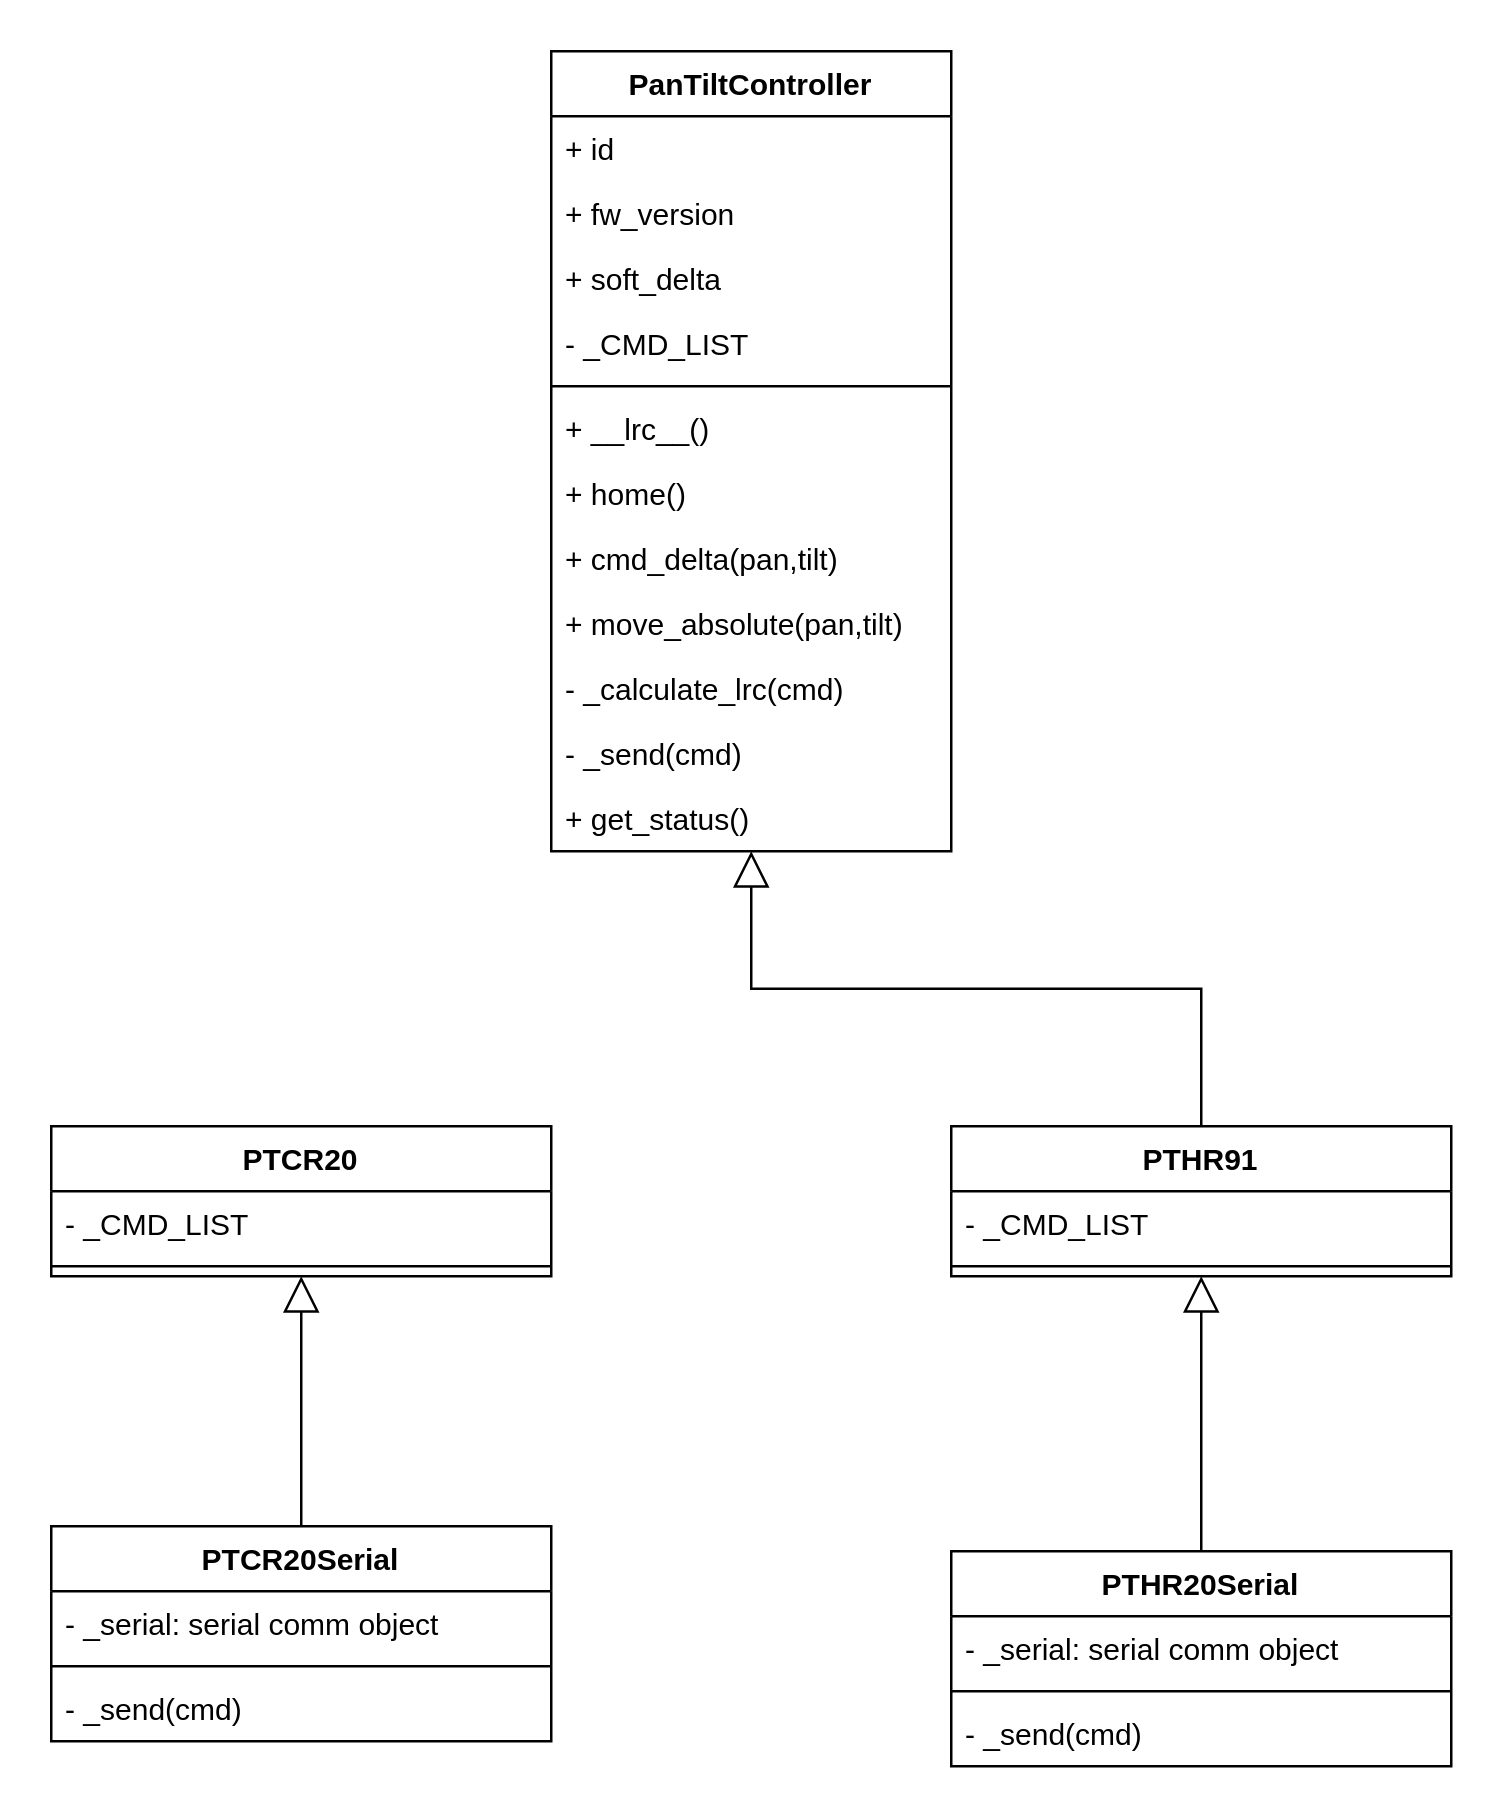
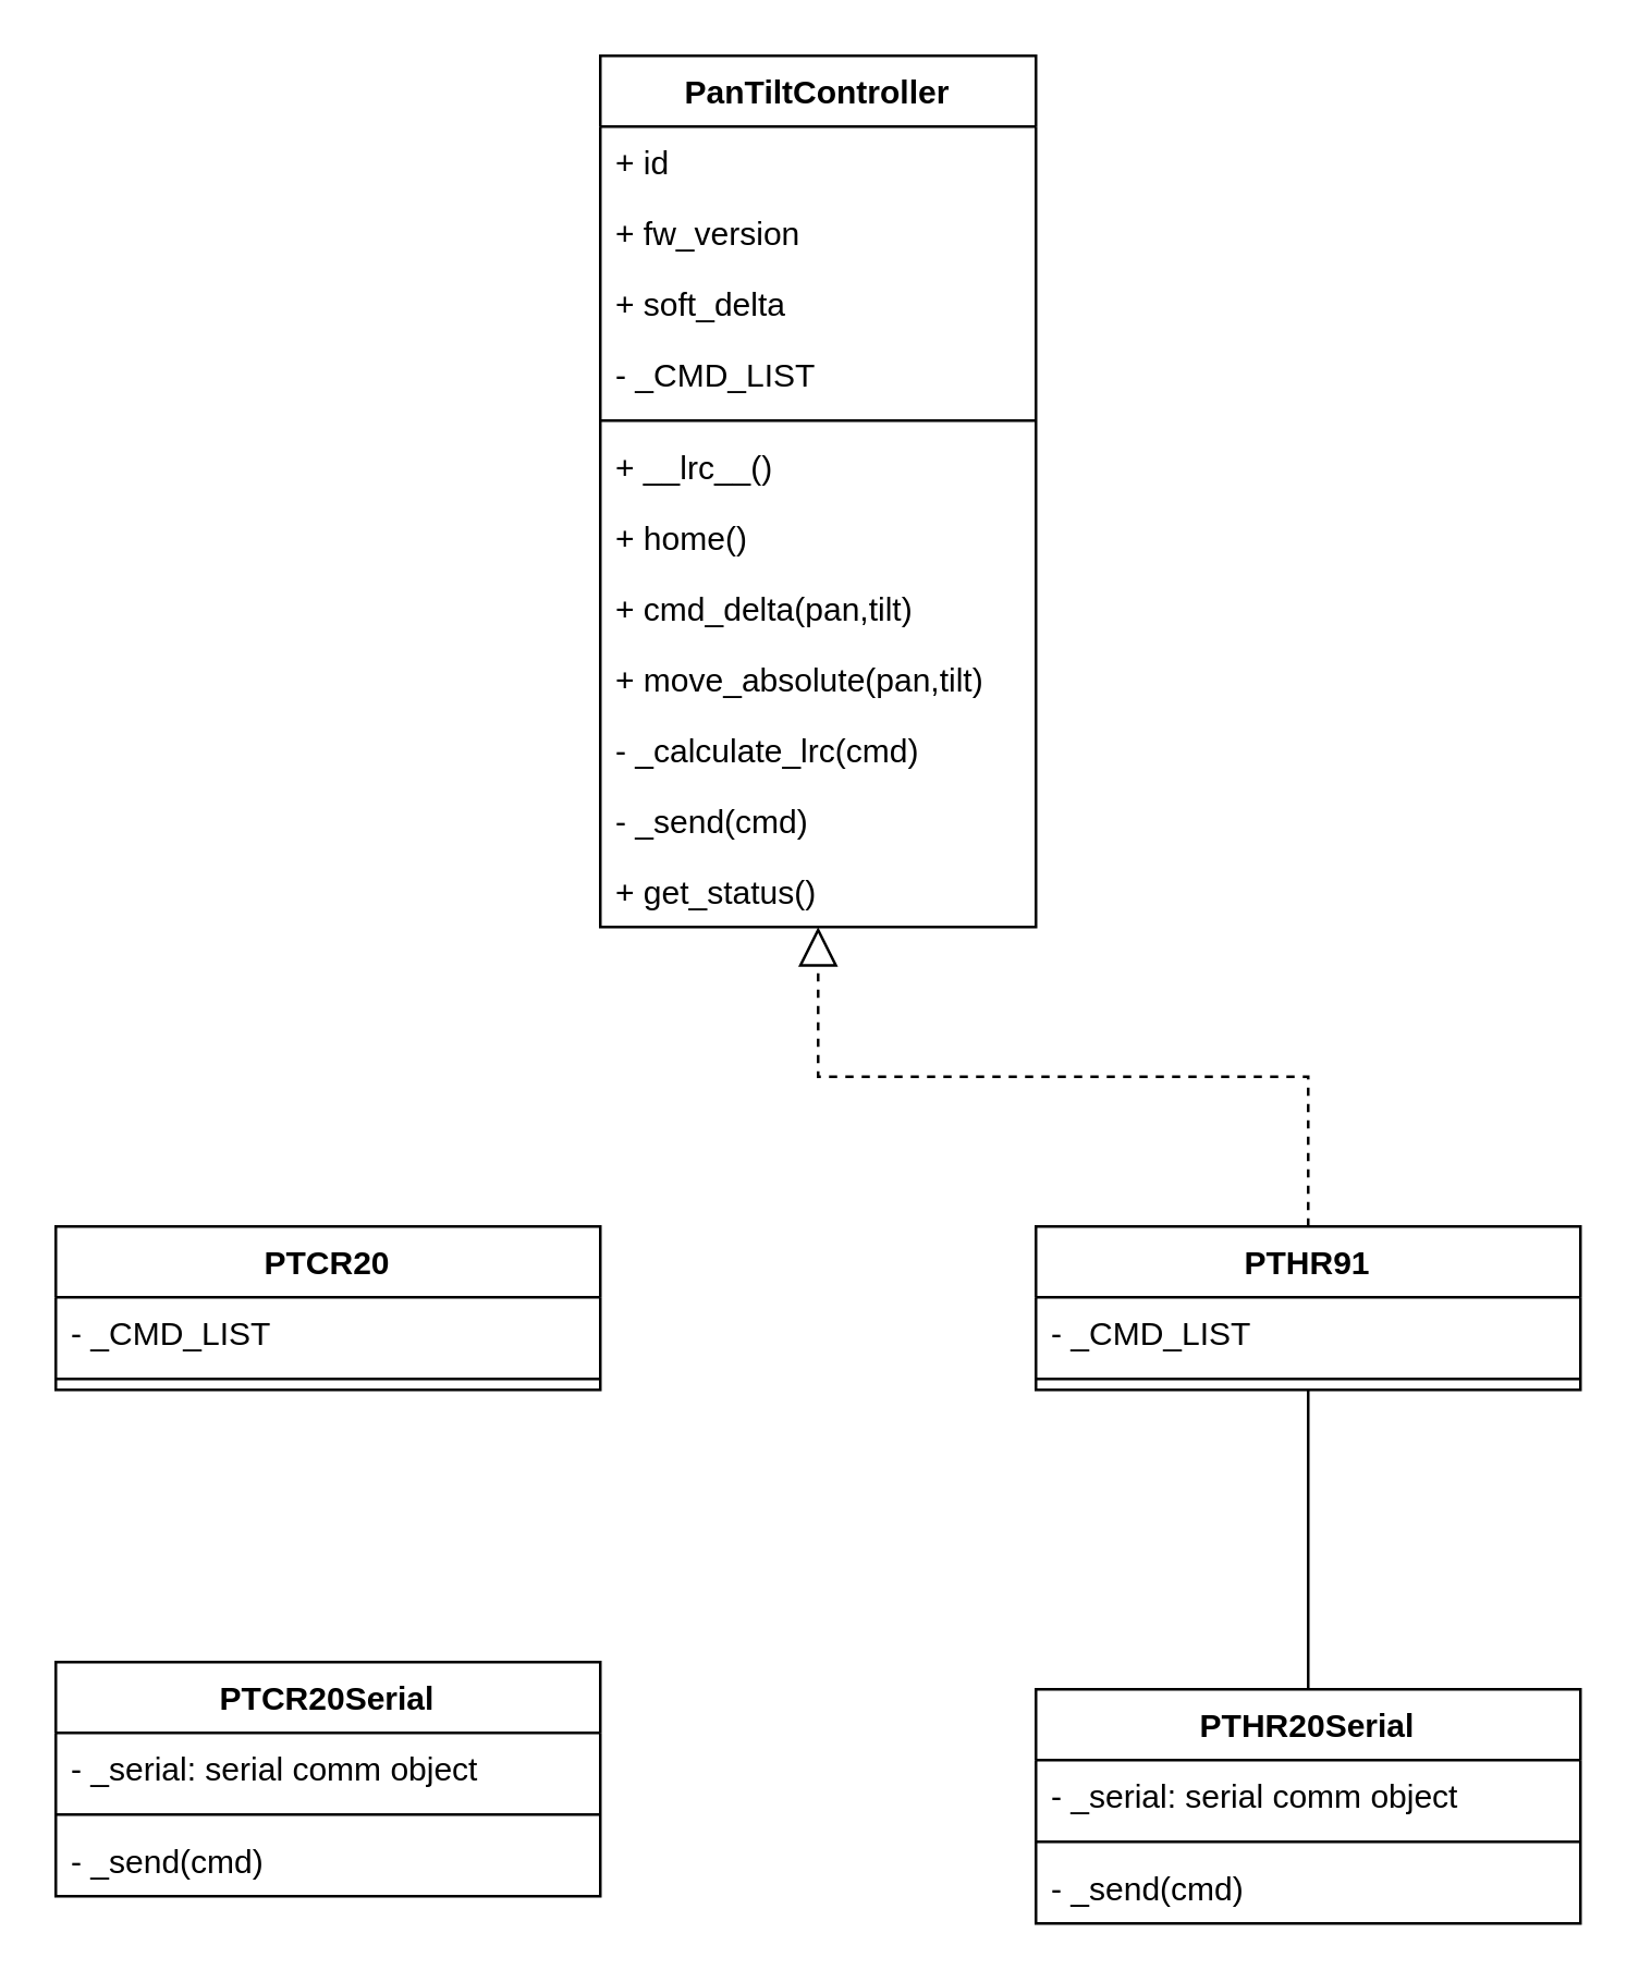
  <mxCell id="0" />
  <mxCell id="1" parent="0" />
  <mxCell id="2" value="PanTiltController" style="swimlane;fontStyle=1;align=center;verticalAlign=top;childLayout=stackLayout;horizontal=1;startSize=26;horizontalStack=0;resizeParent=1;resizeParentMax=0;resizeLast=0;collapsible=1;marginBottom=0;" vertex="1" parent="1"><mxGeometry x="220" y="20" width="160" height="320" as="geometry" /></mxCell>
  <mxCell id="3" value="+ id" style="text;strokeColor=none;fillColor=none;align=left;verticalAlign=top;spacingLeft=4;spacingRight=4;overflow=hidden;rotatable=0;points=[[0,0.5],[1,0.5]];portConstraint=eastwest;" vertex="1" parent="2"><mxGeometry y="26" width="160" height="26" as="geometry" /></mxCell>
  <mxCell id="4" value="+ fw_version" style="text;strokeColor=none;fillColor=none;align=left;verticalAlign=top;spacingLeft=4;spacingRight=4;overflow=hidden;rotatable=0;points=[[0,0.5],[1,0.5]];portConstraint=eastwest;" vertex="1" parent="2"><mxGeometry y="52" width="160" height="26" as="geometry" /></mxCell>
  <mxCell id="5" value="+ soft_delta" style="text;strokeColor=none;fillColor=none;align=left;verticalAlign=top;spacingLeft=4;spacingRight=4;overflow=hidden;rotatable=0;points=[[0,0.5],[1,0.5]];portConstraint=eastwest;" vertex="1" parent="2"><mxGeometry y="78" width="160" height="26" as="geometry" /></mxCell>
  <mxCell id="6" value="- _CMD_LIST" style="text;strokeColor=none;fillColor=none;align=left;verticalAlign=top;spacingLeft=4;spacingRight=4;overflow=hidden;rotatable=0;points=[[0,0.5],[1,0.5]];portConstraint=eastwest;" vertex="1" parent="2"><mxGeometry y="104" width="160" height="26" as="geometry" /></mxCell>
  <mxCell id="7" value="" style="line;strokeWidth=1;fillColor=none;align=left;verticalAlign=middle;spacingTop=-1;spacingLeft=3;spacingRight=3;rotatable=0;labelPosition=right;points=[];portConstraint=eastwest;strokeColor=inherit;" vertex="1" parent="2"><mxGeometry y="130" width="160" height="8" as="geometry" /></mxCell>
  <mxCell id="8" value="+ __lrc__()" style="text;strokeColor=none;fillColor=none;align=left;verticalAlign=top;spacingLeft=4;spacingRight=4;overflow=hidden;rotatable=0;points=[[0,0.5],[1,0.5]];portConstraint=eastwest;" vertex="1" parent="2"><mxGeometry y="138" width="160" height="26" as="geometry" /></mxCell>
  <mxCell id="9" value="+ home()" style="text;strokeColor=none;fillColor=none;align=left;verticalAlign=top;spacingLeft=4;spacingRight=4;overflow=hidden;rotatable=0;points=[[0,0.5],[1,0.5]];portConstraint=eastwest;" vertex="1" parent="2"><mxGeometry y="164" width="160" height="26" as="geometry" /></mxCell>
  <mxCell id="10" value="+ cmd_delta(pan,tilt)" style="text;strokeColor=none;fillColor=none;align=left;verticalAlign=top;spacingLeft=4;spacingRight=4;overflow=hidden;rotatable=0;points=[[0,0.5],[1,0.5]];portConstraint=eastwest;" vertex="1" parent="2"><mxGeometry y="190" width="160" height="26" as="geometry" /></mxCell>
  <mxCell id="11" value="+ move_absolute(pan,tilt)" style="text;strokeColor=none;fillColor=none;align=left;verticalAlign=top;spacingLeft=4;spacingRight=4;overflow=hidden;rotatable=0;points=[[0,0.5],[1,0.5]];portConstraint=eastwest;" vertex="1" parent="2"><mxGeometry y="216" width="160" height="26" as="geometry" /></mxCell>
  <mxCell id="12" value="- _calculate_lrc(cmd)" style="text;strokeColor=none;fillColor=none;align=left;verticalAlign=top;spacingLeft=4;spacingRight=4;overflow=hidden;rotatable=0;points=[[0,0.5],[1,0.5]];portConstraint=eastwest;" vertex="1" parent="2"><mxGeometry y="242" width="160" height="26" as="geometry" /></mxCell>
  <mxCell id="13" value="- _send(cmd)" style="text;strokeColor=none;fillColor=none;align=left;verticalAlign=top;spacingLeft=4;spacingRight=4;overflow=hidden;rotatable=0;points=[[0,0.5],[1,0.5]];portConstraint=eastwest;" vertex="1" parent="2"><mxGeometry y="268" width="160" height="26" as="geometry" /></mxCell>
  <mxCell id="14" value="+ get_status()" style="text;strokeColor=none;fillColor=none;align=left;verticalAlign=top;spacingLeft=4;spacingRight=4;overflow=hidden;rotatable=0;points=[[0,0.5],[1,0.5]];portConstraint=eastwest;" vertex="1" parent="2"><mxGeometry y="294" width="160" height="26" as="geometry" /></mxCell>
  <mxCell id="15" value="PTCR20" style="swimlane;fontStyle=1;align=center;verticalAlign=top;childLayout=stackLayout;horizontal=1;startSize=26;horizontalStack=0;resizeParent=1;resizeParentMax=0;resizeLast=0;collapsible=1;marginBottom=0;" vertex="1" parent="1"><mxGeometry x="20" y="450" width="200" height="60" as="geometry" /></mxCell>
  <mxCell id="16" value="- _CMD_LIST" style="text;strokeColor=none;fillColor=none;align=left;verticalAlign=top;spacingLeft=4;spacingRight=4;overflow=hidden;rotatable=0;points=[[0,0.5],[1,0.5]];portConstraint=eastwest;" vertex="1" parent="15"><mxGeometry y="26" width="200" height="26" as="geometry" /></mxCell>
  <mxCell id="17" value="" style="line;strokeWidth=1;fillColor=none;align=left;verticalAlign=middle;spacingTop=-1;spacingLeft=3;spacingRight=3;rotatable=0;labelPosition=right;points=[];portConstraint=eastwest;strokeColor=inherit;" vertex="1" parent="15"><mxGeometry y="52" width="200" height="8" as="geometry" /></mxCell>
  <mxCell id="18" value="PTHR91" style="swimlane;fontStyle=1;align=center;verticalAlign=top;childLayout=stackLayout;horizontal=1;startSize=26;horizontalStack=0;resizeParent=1;resizeParentMax=0;resizeLast=0;collapsible=1;marginBottom=0;" vertex="1" parent="1"><mxGeometry x="380" y="450" width="200" height="60" as="geometry" /></mxCell>
  <mxCell id="19" value="- _CMD_LIST" style="text;strokeColor=none;fillColor=none;align=left;verticalAlign=top;spacingLeft=4;spacingRight=4;overflow=hidden;rotatable=0;points=[[0,0.5],[1,0.5]];portConstraint=eastwest;" vertex="1" parent="18"><mxGeometry y="26" width="200" height="26" as="geometry" /></mxCell>
  <mxCell id="20" value="" style="line;strokeWidth=1;fillColor=none;align=left;verticalAlign=middle;spacingTop=-1;spacingLeft=3;spacingRight=3;rotatable=0;labelPosition=right;points=[];portConstraint=eastwest;strokeColor=inherit;" vertex="1" parent="18"><mxGeometry y="52" width="200" height="8" as="geometry" /></mxCell>
  <mxCell id="21" value="PTCR20Serial" style="swimlane;fontStyle=1;align=center;verticalAlign=top;childLayout=stackLayout;horizontal=1;startSize=26;horizontalStack=0;resizeParent=1;resizeParentMax=0;resizeLast=0;collapsible=1;marginBottom=0;" vertex="1" parent="1"><mxGeometry x="20" y="610" width="200" height="86" as="geometry" /></mxCell>
  <mxCell id="22" value="- _serial: serial comm object" style="text;strokeColor=none;fillColor=none;align=left;verticalAlign=top;spacingLeft=4;spacingRight=4;overflow=hidden;rotatable=0;points=[[0,0.5],[1,0.5]];portConstraint=eastwest;" vertex="1" parent="21"><mxGeometry y="26" width="200" height="26" as="geometry" /></mxCell>
  <mxCell id="23" value="" style="line;strokeWidth=1;fillColor=none;align=left;verticalAlign=middle;spacingTop=-1;spacingLeft=3;spacingRight=3;rotatable=0;labelPosition=right;points=[];portConstraint=eastwest;strokeColor=inherit;" vertex="1" parent="21"><mxGeometry y="52" width="200" height="8" as="geometry" /></mxCell>
  <mxCell id="24" value="- _send(cmd)" style="text;strokeColor=none;fillColor=none;align=left;verticalAlign=top;spacingLeft=4;spacingRight=4;overflow=hidden;rotatable=0;points=[[0,0.5],[1,0.5]];portConstraint=eastwest;" vertex="1" parent="21"><mxGeometry y="60" width="200" height="26" as="geometry" /></mxCell>
  <mxCell id="25" value="PTHR20Serial" style="swimlane;fontStyle=1;align=center;verticalAlign=top;childLayout=stackLayout;horizontal=1;startSize=26;horizontalStack=0;resizeParent=1;resizeParentMax=0;resizeLast=0;collapsible=1;marginBottom=0;" vertex="1" parent="1"><mxGeometry x="380" y="620" width="200" height="86" as="geometry" /></mxCell>
  <mxCell id="26" value="- _serial: serial comm object" style="text;strokeColor=none;fillColor=none;align=left;verticalAlign=top;spacingLeft=4;spacingRight=4;overflow=hidden;rotatable=0;points=[[0,0.5],[1,0.5]];portConstraint=eastwest;" vertex="1" parent="25"><mxGeometry y="26" width="200" height="26" as="geometry" /></mxCell>
  <mxCell id="27" value="" style="line;strokeWidth=1;fillColor=none;align=left;verticalAlign=middle;spacingTop=-1;spacingLeft=3;spacingRight=3;rotatable=0;labelPosition=right;points=[];portConstraint=eastwest;strokeColor=inherit;" vertex="1" parent="25"><mxGeometry y="52" width="200" height="8" as="geometry" /></mxCell>
  <mxCell id="28" value="- _send(cmd)" style="text;strokeColor=none;fillColor=none;align=left;verticalAlign=top;spacingLeft=4;spacingRight=4;overflow=hidden;rotatable=0;points=[[0,0.5],[1,0.5]];portConstraint=eastwest;" vertex="1" parent="25"><mxGeometry y="60" width="200" height="26" as="geometry" /></mxCell>
- <mxCell id="29" value="" style="endArrow=block;endFill=0;endSize=12;html=1;rounded=0;edgeStyle=elbowEdgeStyle;elbow=vertical;exitX=0.5;exitY=0;exitDx=0;exitDy=0;" edge="1" parent="1" source="18" target="2"><mxGeometry width="160" relative="1" as="geometry"><mxPoint x="106" y="460" as="sourcePoint" /><mxPoint x="310" y="350" as="targetPoint" /></mxGeometry></mxCell>
- <mxCell id="30" value="" style="endArrow=block;endFill=0;endSize=12;html=1;rounded=0;edgeStyle=elbowEdgeStyle;elbow=vertical;exitX=0.5;exitY=0;exitDx=0;exitDy=0;" edge="1" parent="1" source="21" target="15"><mxGeometry width="160" relative="1" as="geometry"><mxPoint x="490" y="460" as="sourcePoint" /><mxPoint x="310" y="350" as="targetPoint" /></mxGeometry></mxCell>
- <mxCell id="31" value="" style="endArrow=block;endFill=0;endSize=12;html=1;rounded=0;edgeStyle=elbowEdgeStyle;elbow=vertical;" edge="1" parent="1" source="25" target="18"><mxGeometry width="160" relative="1" as="geometry"><mxPoint x="486" y="610" as="sourcePoint" /><mxPoint x="486" y="510" as="targetPoint" /></mxGeometry></mxCell>
+ <mxCell id="29" value="" style="endArrow=block;endFill=0;endSize=12;html=1;rounded=0;edgeStyle=elbowEdgeStyle;elbow=vertical;exitX=0.5;exitY=0;exitDx=0;exitDy=0;dashed=1;" edge="1" parent="1" source="18" target="2"><mxGeometry width="160" relative="1" as="geometry"><mxPoint x="106" y="460" as="sourcePoint" /><mxPoint x="310" y="350" as="targetPoint" /></mxGeometry></mxCell>
+ <mxCell id="31" value="" style="endArrow=none;endFill=0;endSize=12;html=1;rounded=0;edgeStyle=elbowEdgeStyle;elbow=vertical;" edge="1" parent="1" source="25" target="18"><mxGeometry width="160" relative="1" as="geometry"><mxPoint x="486" y="610" as="sourcePoint" /><mxPoint x="486" y="510" as="targetPoint" /></mxGeometry></mxCell>
